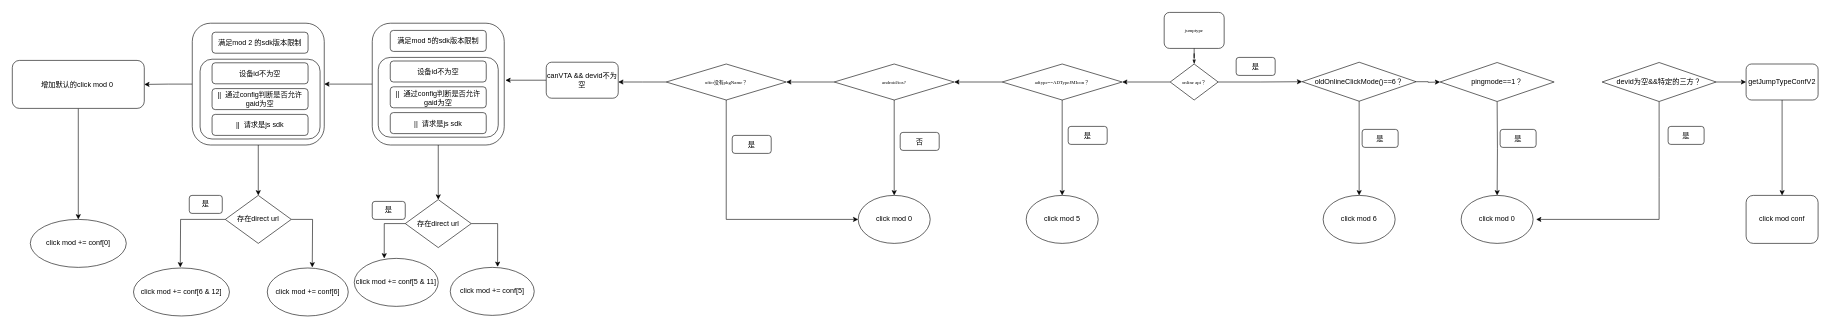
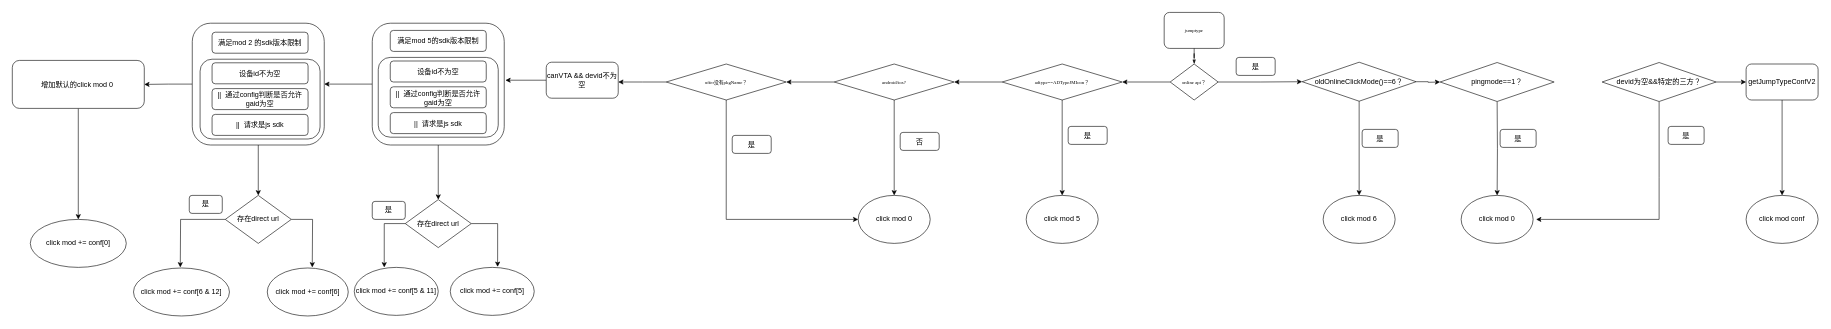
  <mxCell id="0" />
  <mxCell id="1" parent="0" />
  <mxCell id="2" value="" style="edgeStyle=orthogonalEdgeStyle;rounded=0;orthogonalLoop=1;jettySize=auto;html=1;" edge="1" parent="1" source="3" target="6"><mxGeometry relative="1" as="geometry" /></mxCell>
  <mxCell id="3" value="" style="rounded=1;whiteSpace=wrap;html=1;" vertex="1" parent="1"><mxGeometry x="620" y="38" width="220" height="203" as="geometry" /></mxCell>
  <mxCell id="4" value="" style="edgeStyle=orthogonalEdgeStyle;rounded=0;orthogonalLoop=1;jettySize=auto;html=1;entryX=0.5;entryY=0;entryDx=0;entryDy=0;" edge="1" parent="1" source="6" target="61"><mxGeometry relative="1" as="geometry"><mxPoint x="430" y="321" as="targetPoint" /></mxGeometry></mxCell>
  <mxCell id="5" value="" style="edgeStyle=orthogonalEdgeStyle;rounded=0;orthogonalLoop=1;jettySize=auto;html=1;" edge="1" parent="1" source="6" target="8"><mxGeometry relative="1" as="geometry" /></mxCell>
  <mxCell id="6" value="" style="rounded=1;whiteSpace=wrap;html=1;" vertex="1" parent="1"><mxGeometry x="320" y="38" width="220" height="203" as="geometry" /></mxCell>
  <mxCell id="7" value="" style="edgeStyle=orthogonalEdgeStyle;rounded=0;orthogonalLoop=1;jettySize=auto;html=1;entryX=0.5;entryY=0;entryDx=0;entryDy=0;" edge="1" parent="1" source="8" target="70"><mxGeometry relative="1" as="geometry"><mxPoint x="130" y="260" as="targetPoint" /></mxGeometry></mxCell>
  <mxCell id="8" value="增加默认的click mod 0&amp;nbsp;" style="rounded=1;whiteSpace=wrap;html=1;" vertex="1" parent="1"><mxGeometry x="20" y="100" width="220" height="80" as="geometry" /></mxCell>
  <mxCell id="9" value="" style="rounded=1;whiteSpace=wrap;html=1;" vertex="1" parent="1"><mxGeometry x="630" y="95" width="200" height="133" as="geometry" /></mxCell>
  <mxCell id="10" value="jumptype" style="rounded=1;whiteSpace=wrap;html=1;shadow=0;labelBackgroundColor=none;strokeColor=#000000;strokeWidth=1;fillColor=#ffffff;fontFamily=Verdana;fontSize=8;fontColor=#000000;align=center;" vertex="1" parent="1"><mxGeometry x="1940" y="20" width="100" height="60" as="geometry" /></mxCell>
  <mxCell id="11" value="" style="edgeStyle=orthogonalEdgeStyle;rounded=0;orthogonalLoop=1;jettySize=auto;html=1;" edge="1" parent="1" source="12" target="15"><mxGeometry relative="1" as="geometry" /></mxCell>
  <mxCell id="12" value="online api？" style="rhombus;whiteSpace=wrap;html=1;rounded=0;shadow=0;labelBackgroundColor=none;strokeColor=#000000;strokeWidth=1;fillColor=#ffffff;fontFamily=Verdana;fontSize=8;fontColor=#000000;align=center;" vertex="1" parent="1"><mxGeometry x="1950" y="106" width="80" height="60" as="geometry" /></mxCell>
  <mxCell id="13" value="" style="edgeStyle=orthogonalEdgeStyle;rounded=0;orthogonalLoop=1;jettySize=auto;html=1;entryX=0.5;entryY=0;entryDx=0;entryDy=0;" edge="1" parent="1" source="15" target="41"><mxGeometry relative="1" as="geometry"><mxPoint x="1770" y="246" as="targetPoint" /></mxGeometry></mxCell>
  <mxCell id="14" value="" style="edgeStyle=orthogonalEdgeStyle;rounded=0;orthogonalLoop=1;jettySize=auto;html=1;" edge="1" parent="1" source="15" target="18"><mxGeometry relative="1" as="geometry" /></mxCell>
  <mxCell id="15" value="adtype==ADTypeJMIcon？" style="rhombus;whiteSpace=wrap;html=1;rounded=0;shadow=0;labelBackgroundColor=none;strokeColor=#000000;strokeWidth=1;fillColor=#ffffff;fontFamily=Verdana;fontSize=8;fontColor=#000000;align=center;" vertex="1" parent="1"><mxGeometry x="1670" y="106" width="200" height="60" as="geometry" /></mxCell>
  <mxCell id="16" value="" style="edgeStyle=orthogonalEdgeStyle;rounded=0;orthogonalLoop=1;jettySize=auto;html=1;entryX=0.5;entryY=0;entryDx=0;entryDy=0;" edge="1" parent="1" source="18" target="43"><mxGeometry relative="1" as="geometry"><mxPoint x="1490" y="246" as="targetPoint" /></mxGeometry></mxCell>
  <mxCell id="17" value="" style="edgeStyle=orthogonalEdgeStyle;rounded=0;orthogonalLoop=1;jettySize=auto;html=1;" edge="1" parent="1" source="18" target="21"><mxGeometry relative="1" as="geometry" /></mxCell>
  <mxCell id="18" value="android/ios?" style="rhombus;whiteSpace=wrap;html=1;rounded=0;shadow=0;labelBackgroundColor=none;strokeColor=#000000;strokeWidth=1;fillColor=#ffffff;fontFamily=Verdana;fontSize=8;fontColor=#000000;align=center;" vertex="1" parent="1"><mxGeometry x="1390" y="106" width="200" height="60" as="geometry" /></mxCell>
  <mxCell id="19" value="" style="edgeStyle=orthogonalEdgeStyle;rounded=0;orthogonalLoop=1;jettySize=auto;html=1;entryX=0;entryY=0.5;entryDx=0;entryDy=0;" edge="1" parent="1" source="21" target="43"><mxGeometry relative="1" as="geometry"><mxPoint x="1210" y="365" as="targetPoint" /><Array as="points"><mxPoint x="1210" y="365" /></Array></mxGeometry></mxCell>
  <mxCell id="20" value="" style="edgeStyle=orthogonalEdgeStyle;rounded=0;orthogonalLoop=1;jettySize=auto;html=1;" edge="1" parent="1" source="21"><mxGeometry relative="1" as="geometry"><mxPoint x="1030" y="136" as="targetPoint" /></mxGeometry></mxCell>
  <mxCell id="21" value="offer没有pkgName？" style="rhombus;whiteSpace=wrap;html=1;rounded=0;shadow=0;labelBackgroundColor=none;strokeColor=#000000;strokeWidth=1;fillColor=#ffffff;fontFamily=Verdana;fontSize=8;fontColor=#000000;align=center;" vertex="1" parent="1"><mxGeometry x="1110" y="106" width="200" height="60" as="geometry" /></mxCell>
  <mxCell id="22" style="edgeStyle=orthogonalEdgeStyle;rounded=1;html=1;labelBackgroundColor=none;startArrow=none;startFill=0;startSize=5;endArrow=classicThin;endFill=1;endSize=5;jettySize=auto;orthogonalLoop=1;strokeColor=#000000;strokeWidth=1;fontFamily=Verdana;fontSize=8;fontColor=#000000;" edge="1" parent="1" source="10" target="12"><mxGeometry relative="1" as="geometry" /></mxCell>
  <mxCell id="23" value="是" style="rounded=1;whiteSpace=wrap;html=1;" vertex="1" parent="1"><mxGeometry x="2060" y="95" width="65" height="30" as="geometry" /></mxCell>
  <mxCell id="24" value="&lt;span style=&quot;font-family: &amp;#34;helvetica&amp;#34; ; font-size: 12px&quot;&gt;oldOnlineClickMode()==6？&lt;/span&gt;" style="rhombus;whiteSpace=wrap;html=1;rounded=0;shadow=0;labelBackgroundColor=none;strokeColor=#000000;strokeWidth=1;fillColor=#ffffff;fontFamily=Verdana;fontSize=8;fontColor=#000000;align=center;" vertex="1" parent="1"><mxGeometry x="2170" y="103" width="190" height="65" as="geometry" /></mxCell>
  <mxCell id="25" value="" style="endArrow=classic;html=1;exitX=0.5;exitY=1;exitDx=0;exitDy=0;" edge="1" parent="1" source="24"><mxGeometry width="50" height="50" relative="1" as="geometry"><mxPoint x="1770" y="245" as="sourcePoint" /><mxPoint x="2265" y="325" as="targetPoint" /></mxGeometry></mxCell>
  <mxCell id="26" value="click mod 6" style="ellipse;whiteSpace=wrap;html=1;" vertex="1" parent="1"><mxGeometry x="2205" y="325" width="120" height="80" as="geometry" /></mxCell>
  <mxCell id="27" value="是" style="rounded=1;whiteSpace=wrap;html=1;" vertex="1" parent="1"><mxGeometry x="2270" y="215" width="60" height="30" as="geometry" /></mxCell>
  <mxCell id="28" value="" style="edgeStyle=orthogonalEdgeStyle;rounded=0;orthogonalLoop=1;jettySize=auto;html=1;entryX=0.5;entryY=0;entryDx=0;entryDy=0;" edge="1" parent="1" target="33"><mxGeometry relative="1" as="geometry"><mxPoint x="2495" y="168.5" as="sourcePoint" /><mxPoint x="1735" y="188.5" as="targetPoint" /></mxGeometry></mxCell>
  <mxCell id="29" value="" style="edgeStyle=orthogonalEdgeStyle;rounded=0;orthogonalLoop=1;jettySize=auto;html=1;" edge="1" parent="1" source="31"><mxGeometry relative="1" as="geometry"><mxPoint x="2560" y="365" as="targetPoint" /><Array as="points"><mxPoint x="2765" y="295" /><mxPoint x="2765" y="295" /></Array></mxGeometry></mxCell>
  <mxCell id="30" value="" style="edgeStyle=orthogonalEdgeStyle;rounded=0;orthogonalLoop=1;jettySize=auto;html=1;" edge="1" parent="1" source="31" target="38"><mxGeometry relative="1" as="geometry" /></mxCell>
  <mxCell id="31" value="&lt;span style=&quot;font-family: &amp;#34;helvetica&amp;#34; ; font-size: 12px&quot;&gt;devid为空&amp;amp;&amp;amp;特定的三方？&lt;/span&gt;" style="rhombus;whiteSpace=wrap;html=1;rounded=0;shadow=0;labelBackgroundColor=none;strokeColor=#000000;strokeWidth=1;fillColor=#ffffff;fontFamily=Verdana;fontSize=8;fontColor=#000000;align=center;" vertex="1" parent="1"><mxGeometry x="2670" y="103.5" width="190" height="65" as="geometry" /></mxCell>
  <mxCell id="32" value="&lt;span style=&quot;font-family: &amp;#34;helvetica&amp;#34; ; font-size: 12px&quot;&gt;pingmode==1？&lt;/span&gt;" style="rhombus;whiteSpace=wrap;html=1;rounded=0;shadow=0;labelBackgroundColor=none;strokeColor=#000000;strokeWidth=1;fillColor=#ffffff;fontFamily=Verdana;fontSize=8;fontColor=#000000;align=center;" vertex="1" parent="1"><mxGeometry x="2400" y="103.5" width="190" height="65" as="geometry" /></mxCell>
  <mxCell id="33" value="click mod 0" style="ellipse;whiteSpace=wrap;html=1;" vertex="1" parent="1"><mxGeometry x="2435" y="325" width="120" height="80" as="geometry" /></mxCell>
  <mxCell id="34" value="是" style="rounded=1;whiteSpace=wrap;html=1;" vertex="1" parent="1"><mxGeometry x="2500" y="215" width="60" height="30" as="geometry" /></mxCell>
  <mxCell id="35" value="" style="edgeStyle=orthogonalEdgeStyle;rounded=0;orthogonalLoop=1;jettySize=auto;html=1;" edge="1" parent="1" source="24"><mxGeometry relative="1" as="geometry"><mxPoint x="2400" y="136" as="targetPoint" /></mxGeometry></mxCell>
  <mxCell id="36" value="" style="edgeStyle=orthogonalEdgeStyle;rounded=0;orthogonalLoop=1;jettySize=auto;html=1;" edge="1" parent="1" source="12" target="24"><mxGeometry relative="1" as="geometry"><mxPoint x="2040" y="95" as="targetPoint" /></mxGeometry></mxCell>
  <mxCell id="37" value="" style="edgeStyle=orthogonalEdgeStyle;rounded=0;orthogonalLoop=1;jettySize=auto;html=1;entryX=0.5;entryY=0;entryDx=0;entryDy=0;" edge="1" parent="1" source="38" target="40"><mxGeometry relative="1" as="geometry"><mxPoint x="2970" y="315" as="targetPoint" /></mxGeometry></mxCell>
  <mxCell id="38" value="getJumpTypeConfV2" style="rounded=1;whiteSpace=wrap;html=1;" vertex="1" parent="1"><mxGeometry x="2910" y="106" width="120" height="60" as="geometry" /></mxCell>
  <mxCell id="39" value="是" style="rounded=1;whiteSpace=wrap;html=1;" vertex="1" parent="1"><mxGeometry x="2780" y="210" width="60" height="30" as="geometry" /></mxCell>
- <mxCell id="40" value="click mod conf" style="whiteSpace=wrap;html=1;rounded=1;" vertex="1" parent="1"><mxGeometry x="2910" y="325" width="120" height="80" as="geometry" /></mxCell>
+ <mxCell id="40" value="click mod conf" style="ellipse;whiteSpace=wrap;html=1;" vertex="1" parent="1"><mxGeometry x="2910" y="325" width="120" height="80" as="geometry" /></mxCell>
  <mxCell id="41" value="click mod 5" style="ellipse;whiteSpace=wrap;html=1;" vertex="1" parent="1"><mxGeometry x="1710" y="325" width="120" height="80" as="geometry" /></mxCell>
  <mxCell id="42" value="是" style="rounded=1;whiteSpace=wrap;html=1;" vertex="1" parent="1"><mxGeometry x="1780" y="210" width="65" height="30" as="geometry" /></mxCell>
  <mxCell id="43" value="click mod 0" style="ellipse;whiteSpace=wrap;html=1;" vertex="1" parent="1"><mxGeometry x="1430" y="325" width="120" height="80" as="geometry" /></mxCell>
  <mxCell id="44" value="否" style="rounded=1;whiteSpace=wrap;html=1;" vertex="1" parent="1"><mxGeometry x="1500" y="220" width="65" height="30" as="geometry" /></mxCell>
  <mxCell id="45" value="是" style="rounded=1;whiteSpace=wrap;html=1;" vertex="1" parent="1"><mxGeometry x="1220" y="225" width="65" height="30" as="geometry" /></mxCell>
  <mxCell id="46" value="" style="edgeStyle=orthogonalEdgeStyle;rounded=0;orthogonalLoop=1;jettySize=auto;html=1;entryX=1.009;entryY=0.468;entryDx=0;entryDy=0;entryPerimeter=0;" edge="1" parent="1" source="47" target="3"><mxGeometry relative="1" as="geometry" /></mxCell>
  <mxCell id="47" value="canVTA &amp;amp;&amp;amp; devid不为空" style="rounded=1;whiteSpace=wrap;html=1;" vertex="1" parent="1"><mxGeometry x="910" y="103" width="120" height="60" as="geometry" /></mxCell>
  <mxCell id="48" value="满足mod 5的sdk版本限制" style="rounded=1;whiteSpace=wrap;html=1;" vertex="1" parent="1"><mxGeometry x="650" y="50" width="160" height="35" as="geometry" /></mxCell>
  <mxCell id="49" value="||&amp;nbsp; 通过config判断是否允许gaid为空" style="rounded=1;whiteSpace=wrap;html=1;" vertex="1" parent="1"><mxGeometry x="650" y="144" width="160" height="35" as="geometry" /></mxCell>
  <mxCell id="50" value="设备id不为空" style="rounded=1;whiteSpace=wrap;html=1;" vertex="1" parent="1"><mxGeometry x="650" y="101" width="160" height="35" as="geometry" /></mxCell>
  <mxCell id="51" value="||&amp;nbsp;&amp;nbsp;&lt;span style=&quot;background-color: rgb(255 , 255 , 255) ; font-size: 9pt&quot;&gt;请求是js sdk&lt;/span&gt;" style="rounded=1;whiteSpace=wrap;html=1;" vertex="1" parent="1"><mxGeometry x="650" y="187" width="160" height="35" as="geometry" /></mxCell>
- <mxCell id="52" value="click mod += conf[5 &amp;amp; 11]" style="ellipse;whiteSpace=wrap;html=1;" vertex="1" parent="1"><mxGeometry x="590" y="430" width="140" height="80" as="geometry" /></mxCell>
+ <mxCell id="52" value="click mod += conf[5 &amp;amp; 11]" style="ellipse;whiteSpace=wrap;html=1;" vertex="1" parent="1"><mxGeometry x="590" y="445" width="140" height="80" as="geometry" /></mxCell>
  <mxCell id="53" value="" style="rounded=1;whiteSpace=wrap;html=1;" vertex="1" parent="1"><mxGeometry x="333" y="98" width="200" height="133" as="geometry" /></mxCell>
  <mxCell id="54" value="满足mod 2 的sdk版本限制" style="rounded=1;whiteSpace=wrap;html=1;" vertex="1" parent="1"><mxGeometry x="353" y="53" width="160" height="35" as="geometry" /></mxCell>
  <mxCell id="55" value="||&amp;nbsp; 通过config判断是否允许gaid为空" style="rounded=1;whiteSpace=wrap;html=1;" vertex="1" parent="1"><mxGeometry x="353" y="147" width="160" height="35" as="geometry" /></mxCell>
  <mxCell id="56" value="设备id不为空" style="rounded=1;whiteSpace=wrap;html=1;" vertex="1" parent="1"><mxGeometry x="353" y="104" width="160" height="35" as="geometry" /></mxCell>
  <mxCell id="57" value="||&amp;nbsp;&amp;nbsp;&lt;span style=&quot;background-color: rgb(255 , 255 , 255) ; font-size: 9pt&quot;&gt;请求是js sdk&lt;/span&gt;" style="rounded=1;whiteSpace=wrap;html=1;" vertex="1" parent="1"><mxGeometry x="353" y="190" width="160" height="35" as="geometry" /></mxCell>
  <mxCell id="58" value="click mod += conf[6 &amp;amp; 12]" style="ellipse;whiteSpace=wrap;html=1;" vertex="1" parent="1"><mxGeometry x="222" y="446" width="160" height="80" as="geometry" /></mxCell>
  <mxCell id="59" value="" style="edgeStyle=orthogonalEdgeStyle;rounded=0;orthogonalLoop=1;jettySize=auto;html=1;" edge="1" parent="1" source="61"><mxGeometry relative="1" as="geometry"><mxPoint x="300" y="445" as="targetPoint" /></mxGeometry></mxCell>
  <mxCell id="60" value="" style="edgeStyle=orthogonalEdgeStyle;rounded=0;orthogonalLoop=1;jettySize=auto;html=1;" edge="1" parent="1" source="61"><mxGeometry relative="1" as="geometry"><mxPoint x="520" y="445" as="targetPoint" /></mxGeometry></mxCell>
  <mxCell id="61" value="存在direct url" style="rhombus;whiteSpace=wrap;html=1;" vertex="1" parent="1"><mxGeometry x="375" y="325" width="110" height="80" as="geometry" /></mxCell>
  <mxCell id="62" value="是" style="rounded=1;whiteSpace=wrap;html=1;" vertex="1" parent="1"><mxGeometry x="315" y="325" width="55" height="30" as="geometry" /></mxCell>
  <mxCell id="63" value="click mod += conf[6]" style="ellipse;whiteSpace=wrap;html=1;" vertex="1" parent="1"><mxGeometry x="445" y="446" width="135" height="80" as="geometry" /></mxCell>
  <mxCell id="64" value="" style="edgeStyle=orthogonalEdgeStyle;rounded=0;orthogonalLoop=1;jettySize=auto;html=1;entryX=0.357;entryY=0;entryDx=0;entryDy=0;entryPerimeter=0;exitX=0;exitY=0.5;exitDx=0;exitDy=0;" edge="1" parent="1" source="66" target="52"><mxGeometry relative="1" as="geometry"><mxPoint x="630" y="350" as="targetPoint" /><Array as="points"><mxPoint x="640" y="372" /></Array></mxGeometry></mxCell>
  <mxCell id="65" value="" style="edgeStyle=orthogonalEdgeStyle;rounded=0;orthogonalLoop=1;jettySize=auto;html=1;entryX=0.564;entryY=-0.012;entryDx=0;entryDy=0;entryPerimeter=0;" edge="1" parent="1" source="66" target="69"><mxGeometry relative="1" as="geometry"><mxPoint x="830" y="350" as="targetPoint" /><Array as="points"><mxPoint x="829" y="372" /></Array></mxGeometry></mxCell>
  <mxCell id="66" value="存在direct url" style="rhombus;whiteSpace=wrap;html=1;" vertex="1" parent="1"><mxGeometry x="675" y="332" width="110" height="80" as="geometry" /></mxCell>
  <mxCell id="67" value="" style="edgeStyle=orthogonalEdgeStyle;rounded=0;orthogonalLoop=1;jettySize=auto;html=1;" edge="1" parent="1" source="3" target="66"><mxGeometry relative="1" as="geometry"><mxPoint x="730" y="241" as="sourcePoint" /><mxPoint x="710" y="445" as="targetPoint" /></mxGeometry></mxCell>
  <mxCell id="68" value="是" style="rounded=1;whiteSpace=wrap;html=1;" vertex="1" parent="1"><mxGeometry x="620" y="335" width="55" height="30" as="geometry" /></mxCell>
  <mxCell id="69" value="click mod += conf[5]" style="ellipse;whiteSpace=wrap;html=1;" vertex="1" parent="1"><mxGeometry x="750" y="445" width="140" height="80" as="geometry" /></mxCell>
  <mxCell id="70" value="click mod += conf[0]" style="ellipse;whiteSpace=wrap;html=1;" vertex="1" parent="1"><mxGeometry x="50" y="365" width="160" height="80" as="geometry" /></mxCell>
